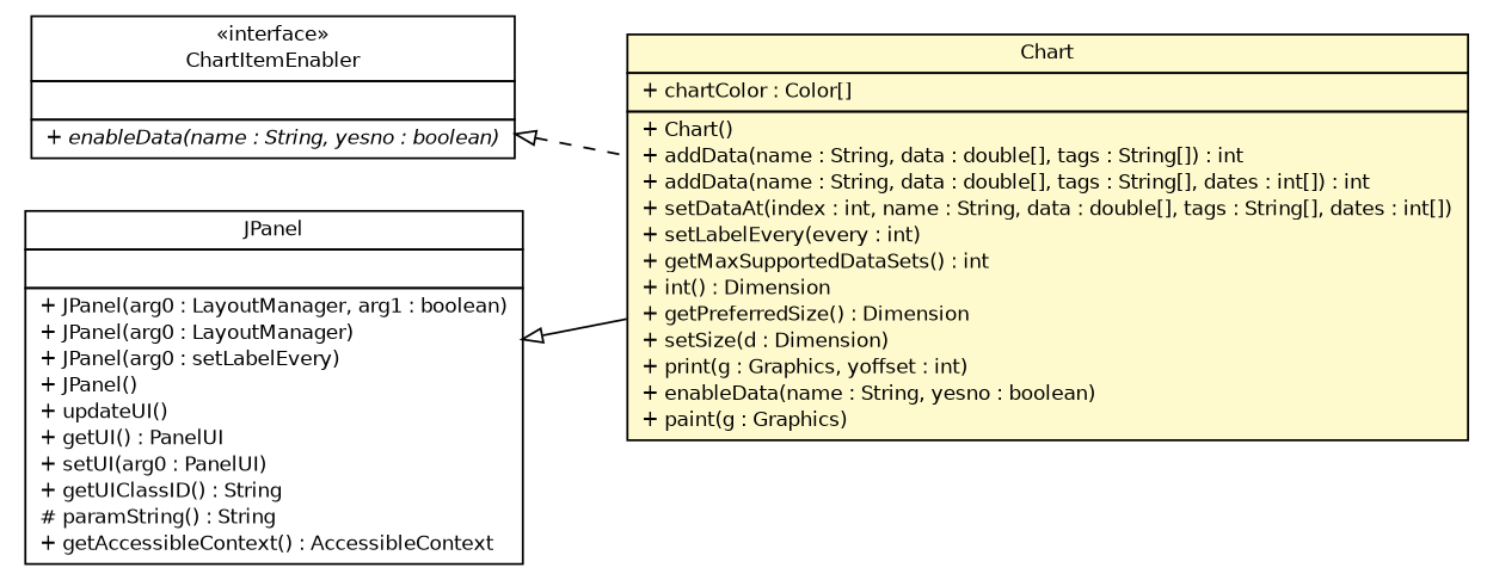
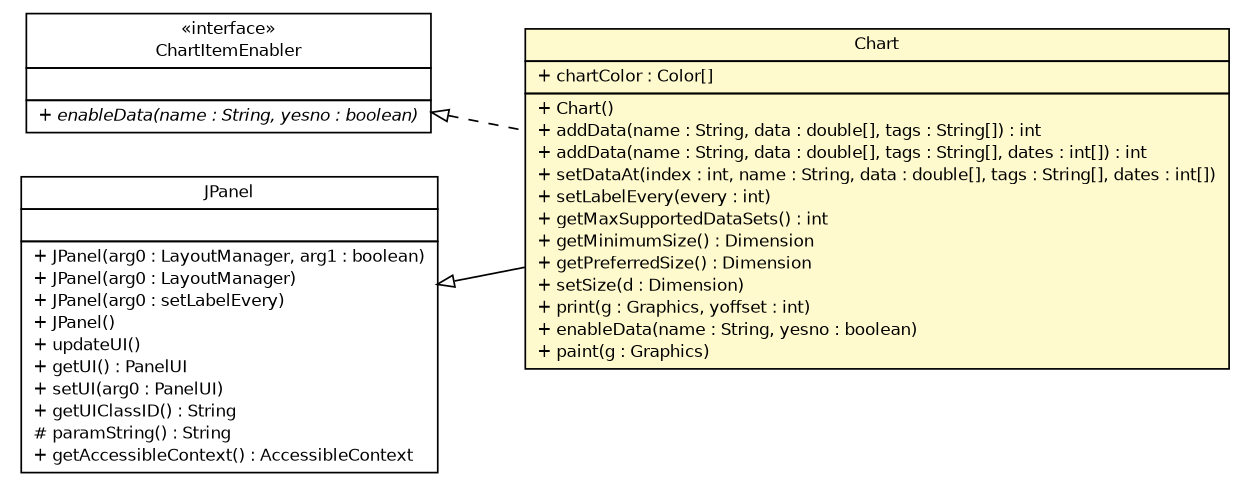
  digraph {
    nodesep=0.25
    rankdir=LR
    ranksep=0.5
    node [fontcolor=black fontname=Helvetica fontsize=10.0 shape=plaintext]
    edge [arrowtail=empty dir=back fontname=Helvetica fontsize=10 headport=p labelfontname=Helvetica labelfontsize=10 tailport=p]
    n1 [label=<<table title="sorcer.ssb.tools.plugin.browser.graph.ChartItemEnabler" border="0" cellborder="1" cellspacing="0" cellpadding="2" port="p" href="./ChartItemEnabler.html"> 		<tr><td><table border="0" cellspacing="0" cellpadding="1"> <tr><td align="center" balign="center"> &#171;interface&#187; </td></tr> <tr><td align="center" balign="center"> ChartItemEnabler </td></tr> 		</table></td></tr> 		<tr><td><table border="0" cellspacing="0" cellpadding="1"> <tr><td align="left" balign="left">  </td></tr> 		</table></td></tr> 		<tr><td><table border="0" cellspacing="0" cellpadding="1"> <tr><td align="left" balign="left"><font face="Helvetica-Oblique" point-size="10.0"> + enableData(name : String, yesno : boolean) </font></td></tr> 		</table></td></tr> 		</table>>]
-   n2 [label=<<table title="sorcer.ssb.tools.plugin.browser.graph.Chart" border="0" cellborder="1" cellspacing="0" cellpadding="2" port="p" bgcolor="lemonChiffon" href="./Chart.html"> 		<tr><td><table border="0" cellspacing="0" cellpadding="1"> <tr><td align="center" balign="center"> Chart </td></tr> 		</table></td></tr> 		<tr><td><table border="0" cellspacing="0" cellpadding="1"> <tr><td align="left" balign="left"> + chartColor : Color[] </td></tr> 		</table></td></tr> 		<tr><td><table border="0" cellspacing="0" cellpadding="1"> <tr><td align="left" balign="left"> + Chart() </td></tr> <tr><td align="left" balign="left"> + addData(name : String, data : double[], tags : String[]) : int </td></tr> <tr><td align="left" balign="left"> + addData(name : String, data : double[], tags : String[], dates : int[]) : int </td></tr> <tr><td align="left" balign="left"> + setDataAt(index : int, name : String, data : double[], tags : String[], dates : int[]) </td></tr> <tr><td align="left" balign="left"> + setLabelEvery(every : int) </td></tr> <tr><td align="left" balign="left"> + getMaxSupportedDataSets() : int </td></tr> <tr><td align="left" balign="left"> + int() : Dimension </td></tr> <tr><td align="left" balign="left"> + getPreferredSize() : Dimension </td></tr> <tr><td align="left" balign="left"> + setSize(d : Dimension) </td></tr> <tr><td align="left" balign="left"> + print(g : Graphics, yoffset : int) </td></tr> <tr><td align="left" balign="left"> + enableData(name : String, yesno : boolean) </td></tr> <tr><td align="left" balign="left"> + paint(g : Graphics) </td></tr> 		</table></td></tr> 		</table>>]
+   n2 [label=<<table title="sorcer.ssb.tools.plugin.browser.graph.Chart" border="0" cellborder="1" cellspacing="0" cellpadding="2" port="p" bgcolor="lemonChiffon" href="./Chart.html"> 		<tr><td><table border="0" cellspacing="0" cellpadding="1"> <tr><td align="center" balign="center"> Chart </td></tr> 		</table></td></tr> 		<tr><td><table border="0" cellspacing="0" cellpadding="1"> <tr><td align="left" balign="left"> + chartColor : Color[] </td></tr> 		</table></td></tr> 		<tr><td><table border="0" cellspacing="0" cellpadding="1"> <tr><td align="left" balign="left"> + Chart() </td></tr> <tr><td align="left" balign="left"> + addData(name : String, data : double[], tags : String[]) : int </td></tr> <tr><td align="left" balign="left"> + addData(name : String, data : double[], tags : String[], dates : int[]) : int </td></tr> <tr><td align="left" balign="left"> + setDataAt(index : int, name : String, data : double[], tags : String[], dates : int[]) </td></tr> <tr><td align="left" balign="left"> + setLabelEvery(every : int) </td></tr> <tr><td align="left" balign="left"> + getMaxSupportedDataSets() : int </td></tr> <tr><td align="left" balign="left"> + getMinimumSize() : Dimension </td></tr> <tr><td align="left" balign="left"> + getPreferredSize() : Dimension </td></tr> <tr><td align="left" balign="left"> + setSize(d : Dimension) </td></tr> <tr><td align="left" balign="left"> + print(g : Graphics, yoffset : int) </td></tr> <tr><td align="left" balign="left"> + enableData(name : String, yesno : boolean) </td></tr> <tr><td align="left" balign="left"> + paint(g : Graphics) </td></tr> 		</table></td></tr> 		</table>>]
    n3 [label=<<table title="javax.swing.JPanel" border="0" cellborder="1" cellspacing="0" cellpadding="2" port="p" href="http://docs.oracle.com/javase/7/docs/api/javax/swing/JPanel.html"> 		<tr><td><table border="0" cellspacing="0" cellpadding="1"> <tr><td align="center" balign="center"> JPanel </td></tr> 		</table></td></tr> 		<tr><td><table border="0" cellspacing="0" cellpadding="1"> <tr><td align="left" balign="left">  </td></tr> 		</table></td></tr> 		<tr><td><table border="0" cellspacing="0" cellpadding="1"> <tr><td align="left" balign="left"> + JPanel(arg0 : LayoutManager, arg1 : boolean) </td></tr> <tr><td align="left" balign="left"> + JPanel(arg0 : LayoutManager) </td></tr> <tr><td align="left" balign="left"> + JPanel(arg0 : setLabelEvery) </td></tr> <tr><td align="left" balign="left"> + JPanel() </td></tr> <tr><td align="left" balign="left"> + updateUI() </td></tr> <tr><td align="left" balign="left"> + getUI() : PanelUI </td></tr> <tr><td align="left" balign="left"> + setUI(arg0 : PanelUI) </td></tr> <tr><td align="left" balign="left"> + getUIClassID() : String </td></tr> <tr><td align="left" balign="left"> # paramString() : String </td></tr> <tr><td align="left" balign="left"> + getAccessibleContext() : AccessibleContext </td></tr> 		</table></td></tr> 		</table>>]
    n1 -> n2 [style=dashed]
    n3 -> n2
  }
